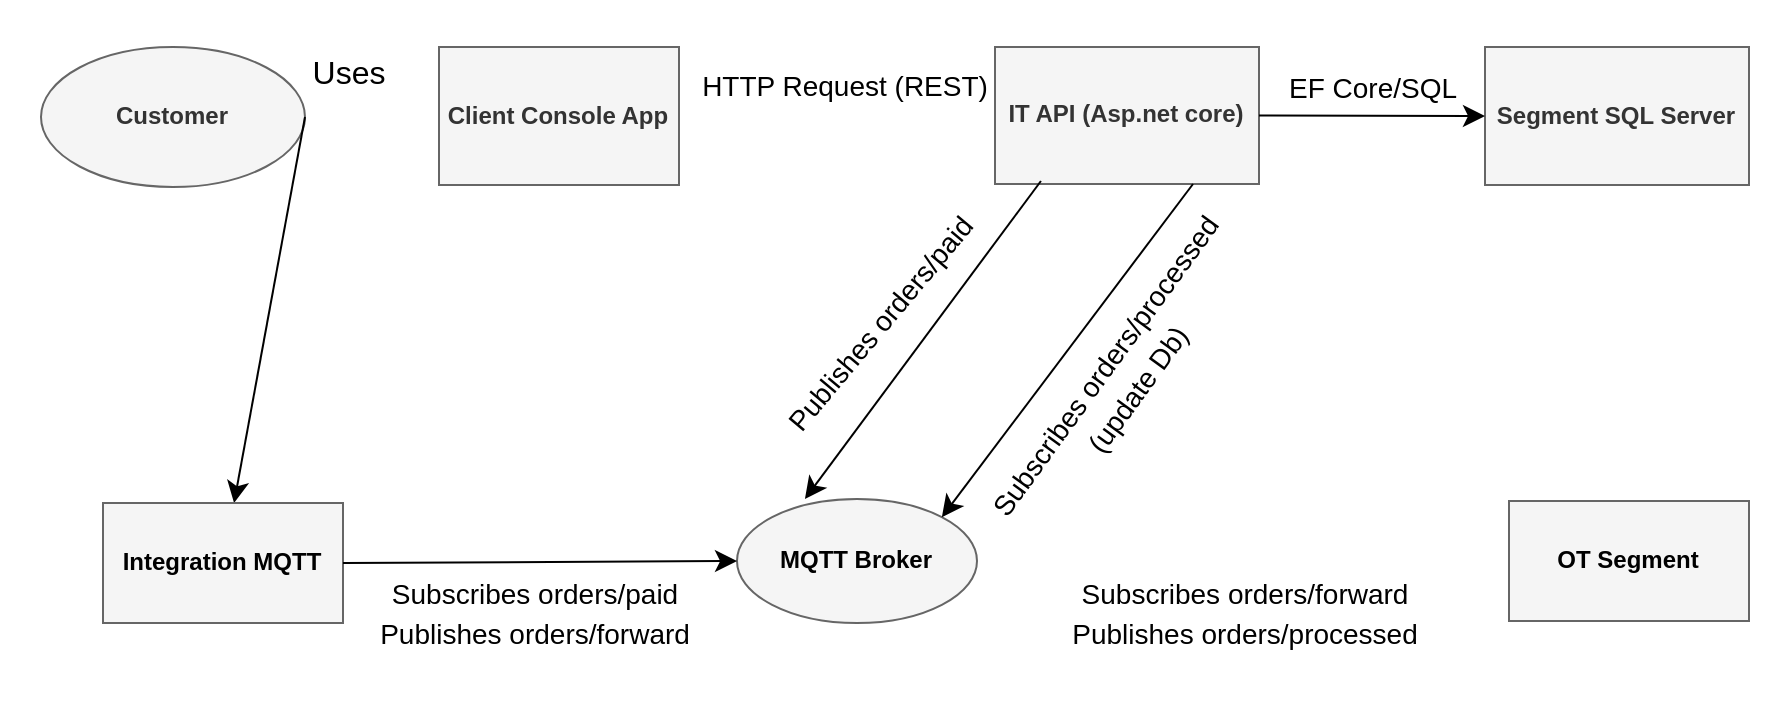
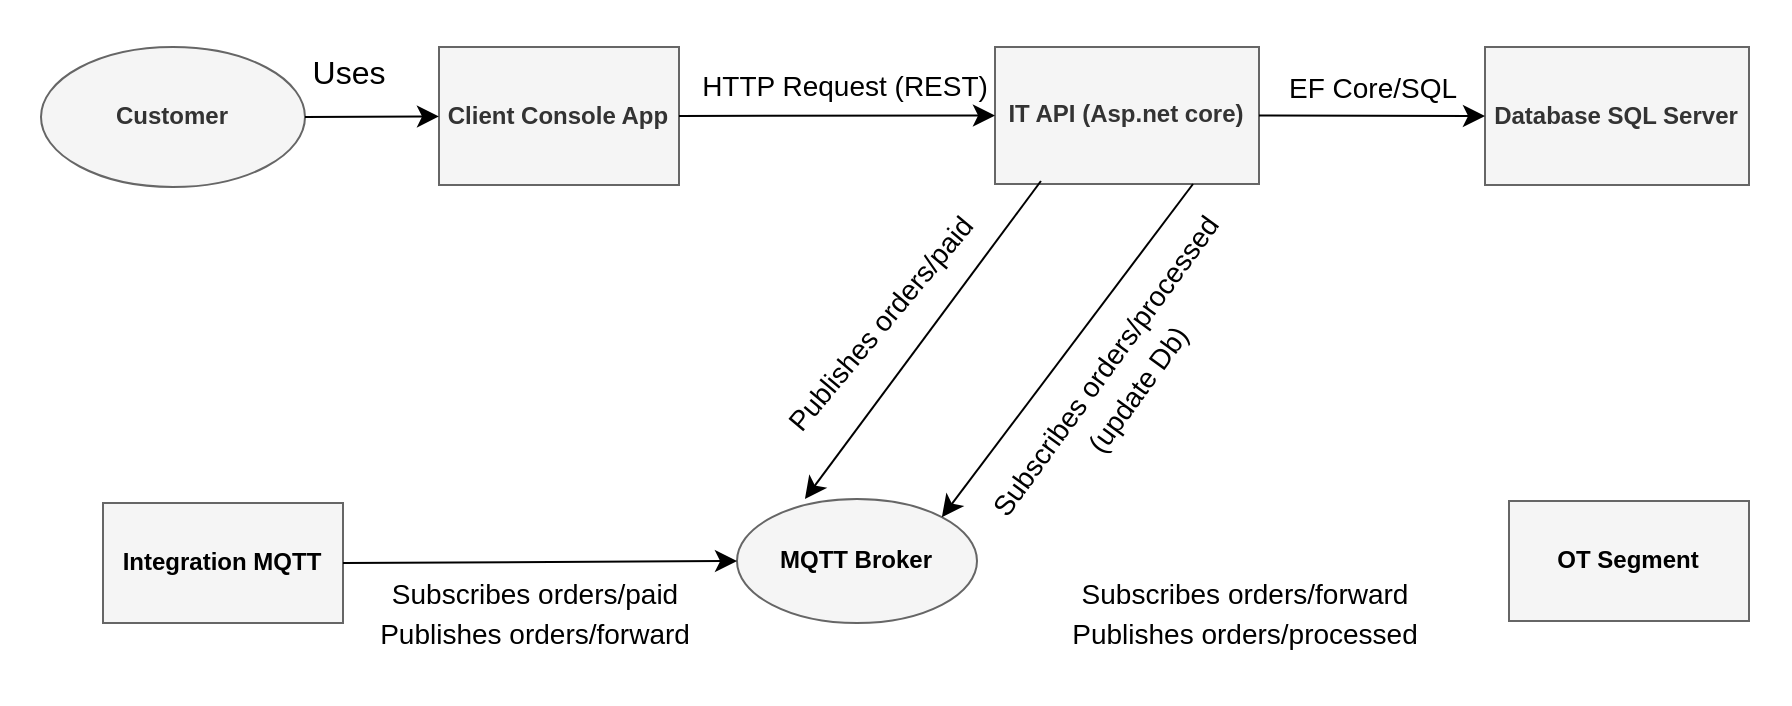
  <mxCell id="0" />
  <mxCell id="1" parent="0" />
  <mxCell id="2" value="&lt;b&gt;Customer&lt;/b&gt;" style="ellipse;whiteSpace=wrap;html=1;fillColor=#f5f5f5;fontColor=#333333;strokeColor=#666666;" vertex="1" parent="1"><mxGeometry x="20" y="23" width="132" height="70" as="geometry" /></mxCell>
  <mxCell id="3" value="&lt;b&gt;Client Console App&lt;/b&gt;" style="rounded=0;whiteSpace=wrap;html=1;fillColor=#f5f5f5;strokeColor=#666666;fontColor=#333333;fillStyle=auto;" vertex="1" parent="1"><mxGeometry x="219" y="23" width="120" height="69" as="geometry" /></mxCell>
- <mxCell id="4" value="" style="endArrow=classic;html=1;rounded=0;fontSize=12;startSize=8;endSize=8;curved=1;exitX=1;exitY=0.5;exitDx=0;exitDy=0;strokeColor=#000000;" edge="1" parent="1" source="2" target="17"><mxGeometry width="50" height="50" relative="1" as="geometry"><mxPoint x="400" y="233" as="sourcePoint" /><mxPoint x="450" y="183" as="targetPoint" /></mxGeometry></mxCell>
+ <mxCell id="4" value="" style="endArrow=classic;html=1;rounded=0;fontSize=12;startSize=8;endSize=8;curved=1;exitX=1;exitY=0.5;exitDx=0;exitDy=0;strokeColor=#000000;" edge="1" parent="1" source="2" target="3"><mxGeometry width="50" height="50" relative="1" as="geometry"><mxPoint x="400" y="233" as="sourcePoint" /><mxPoint x="450" y="183" as="targetPoint" /></mxGeometry></mxCell>
  <mxCell id="5" value="&lt;font style=&quot;color: rgb(0, 0, 0);&quot;&gt;Uses&lt;/font&gt;" style="text;html=1;align=center;verticalAlign=middle;resizable=0;points=[];autosize=1;strokeColor=none;fillColor=none;fontSize=16;" vertex="1" parent="1"><mxGeometry x="147" y="20" width="54" height="31" as="geometry" /></mxCell>
  <mxCell id="6" value="&lt;b&gt;IT API (Asp.net core)&lt;/b&gt;" style="rounded=0;whiteSpace=wrap;html=1;fillColor=#f5f5f5;fontColor=#333333;strokeColor=#666666;" vertex="1" parent="1"><mxGeometry x="497" y="23" width="132" height="68.5" as="geometry" /></mxCell>
+ <mxCell id="7" value="" style="endArrow=classic;html=1;rounded=0;fontSize=12;startSize=8;endSize=8;curved=1;exitX=1;exitY=0.5;exitDx=0;exitDy=0;entryX=0;entryY=0.5;entryDx=0;entryDy=0;strokeColor=#000000;" edge="1" parent="1" source="3" target="6"><mxGeometry width="50" height="50" relative="1" as="geometry"><mxPoint x="400" y="233" as="sourcePoint" /><mxPoint x="450" y="183" as="targetPoint" /></mxGeometry></mxCell>
  <mxCell id="8" value="&lt;font style=&quot;color: rgb(0, 0, 0);&quot;&gt;HTTP Request (REST)&lt;/font&gt;" style="text;html=1;align=center;verticalAlign=middle;resizable=0;points=[];autosize=1;strokeColor=none;fillColor=none;fontSize=14;rotation=0;" vertex="1" parent="1"><mxGeometry x="341" y="28" width="161" height="29" as="geometry" /></mxCell>
  <mxCell id="9" value="&lt;font style=&quot;color: rgb(0, 0, 0);&quot;&gt;&lt;b&gt;MQTT Broker&lt;/b&gt;&lt;/font&gt;" style="ellipse;whiteSpace=wrap;html=1;fillColor=#f5f5f5;fontColor=#333333;strokeColor=#666666;" vertex="1" parent="1"><mxGeometry x="368" y="249" width="120" height="62" as="geometry" /></mxCell>
- <mxCell id="10" value="&lt;font&gt;&lt;b&gt;Segment SQL Server&lt;/b&gt;&lt;/font&gt;" style="rounded=0;whiteSpace=wrap;html=1;fillColor=#f5f5f5;fontColor=#333333;strokeColor=#666666;" vertex="1" parent="1"><mxGeometry x="742" y="23" width="132" height="69" as="geometry" /></mxCell>
+ <mxCell id="10" value="&lt;font&gt;&lt;b&gt;Database SQL Server&lt;/b&gt;&lt;/font&gt;" style="rounded=0;whiteSpace=wrap;html=1;fillColor=#f5f5f5;fontColor=#333333;strokeColor=#666666;" vertex="1" parent="1"><mxGeometry x="742" y="23" width="132" height="69" as="geometry" /></mxCell>
  <mxCell id="11" value="" style="endArrow=classic;html=1;rounded=0;fontSize=12;startSize=8;endSize=8;curved=1;exitX=1;exitY=0.5;exitDx=0;exitDy=0;entryX=0;entryY=0.5;entryDx=0;entryDy=0;strokeColor=#000000;" edge="1" parent="1" source="6" target="10"><mxGeometry width="50" height="50" relative="1" as="geometry"><mxPoint x="444" y="233" as="sourcePoint" /><mxPoint x="494" y="183" as="targetPoint" /></mxGeometry></mxCell>
  <mxCell id="12" value="&lt;font style=&quot;color: rgb(0, 0, 0); font-size: 14px;&quot;&gt;EF Core/SQL&lt;/font&gt;" style="text;html=1;align=center;verticalAlign=middle;resizable=0;points=[];autosize=1;strokeColor=none;fillColor=none;fontSize=16;" vertex="1" parent="1"><mxGeometry x="635" y="27" width="102" height="31" as="geometry" /></mxCell>
  <mxCell id="13" value="" style="endArrow=classic;html=1;rounded=0;fontSize=12;startSize=8;endSize=8;curved=1;exitX=0.174;exitY=0.978;exitDx=0;exitDy=0;entryX=0.283;entryY=0;entryDx=0;entryDy=0;entryPerimeter=0;exitPerimeter=0;strokeColor=#000000;" edge="1" parent="1" source="6" target="9"><mxGeometry width="50" height="50" relative="1" as="geometry"><mxPoint x="444" y="233" as="sourcePoint" /><mxPoint x="494" y="183" as="targetPoint" /></mxGeometry></mxCell>
  <mxCell id="14" value="&lt;font style=&quot;color: rgb(0, 0, 0); font-size: 14px;&quot;&gt;Publishes orders/paid&lt;/font&gt;" style="text;html=1;align=center;verticalAlign=middle;resizable=0;points=[];autosize=1;strokeColor=none;fillColor=none;fontSize=16;rotation=-50;" vertex="1" parent="1"><mxGeometry x="362" y="146" width="153" height="31" as="geometry" /></mxCell>
  <mxCell id="15" value="" style="endArrow=classic;html=1;rounded=0;fontSize=12;startSize=8;endSize=8;curved=1;exitX=0.75;exitY=1;exitDx=0;exitDy=0;entryX=1;entryY=0;entryDx=0;entryDy=0;strokeColor=#000000;" edge="1" parent="1" source="6" target="9"><mxGeometry width="50" height="50" relative="1" as="geometry"><mxPoint x="444" y="233" as="sourcePoint" /><mxPoint x="494" y="183" as="targetPoint" /></mxGeometry></mxCell>
  <mxCell id="16" value="&lt;font style=&quot;color: rgb(0, 0, 0); font-size: 14px;&quot;&gt;Subscribes orders/processed&lt;/font&gt;&lt;div&gt;&lt;font style=&quot;color: rgb(0, 0, 0); font-size: 14px;&quot;&gt;(update Db)&lt;/font&gt;&lt;/div&gt;" style="text;html=1;align=center;verticalAlign=middle;resizable=0;points=[];autosize=1;strokeColor=none;fillColor=none;fontSize=16;rotation=-54;" vertex="1" parent="1"><mxGeometry x="460" y="164" width="199" height="50" as="geometry" /></mxCell>
  <mxCell id="17" value="&lt;font style=&quot;color: rgb(0, 0, 0);&quot;&gt;&lt;b&gt;Integration MQTT&lt;/b&gt;&lt;/font&gt;" style="rounded=0;whiteSpace=wrap;html=1;fillColor=#f5f5f5;fontColor=#333333;strokeColor=#666666;" vertex="1" parent="1"><mxGeometry x="51" y="251" width="120" height="60" as="geometry" /></mxCell>
  <mxCell id="18" value="" style="endArrow=classic;html=1;rounded=0;fontSize=12;startSize=8;endSize=8;curved=1;exitX=1;exitY=0.5;exitDx=0;exitDy=0;entryX=0;entryY=0.5;entryDx=0;entryDy=0;strokeColor=#000000;" edge="1" parent="1" source="17" target="9"><mxGeometry width="50" height="50" relative="1" as="geometry"><mxPoint x="422" y="203" as="sourcePoint" /><mxPoint x="472" y="153" as="targetPoint" /></mxGeometry></mxCell>
  <mxCell id="19" value="&lt;font style=&quot;color: rgb(0, 0, 0); font-size: 14px;&quot;&gt;Subscribes orders/paid&lt;/font&gt;&lt;div&gt;&lt;font style=&quot;color: rgb(0, 0, 0); font-size: 14px;&quot;&gt;Publishes orders/forward&lt;/font&gt;&lt;/div&gt;" style="text;html=1;align=center;verticalAlign=middle;resizable=0;points=[];autosize=1;strokeColor=none;fillColor=none;fontSize=16;" vertex="1" parent="1"><mxGeometry x="180" y="281" width="173" height="50" as="geometry" /></mxCell>
  <mxCell id="20" value="&lt;font style=&quot;color: rgb(0, 0, 0);&quot;&gt;&lt;b&gt;OT Segment&lt;/b&gt;&lt;/font&gt;" style="rounded=0;whiteSpace=wrap;html=1;fillColor=#f5f5f5;fontColor=#333333;strokeColor=#666666;" vertex="1" parent="1"><mxGeometry x="754" y="250" width="120" height="60" as="geometry" /></mxCell>
  <mxCell id="21" value="&lt;font style=&quot;color: rgb(0, 0, 0); font-size: 14px;&quot;&gt;Subscribes orders/forward&lt;/font&gt;&lt;div&gt;&lt;font style=&quot;color: rgb(0, 0, 0); font-size: 14px;&quot;&gt;Publishes orders/processed&lt;/font&gt;&lt;/div&gt;" style="text;html=1;align=center;verticalAlign=middle;resizable=0;points=[];autosize=1;strokeColor=none;fillColor=none;fontSize=16;" vertex="1" parent="1"><mxGeometry x="526" y="281" width="191" height="50" as="geometry" /></mxCell>
